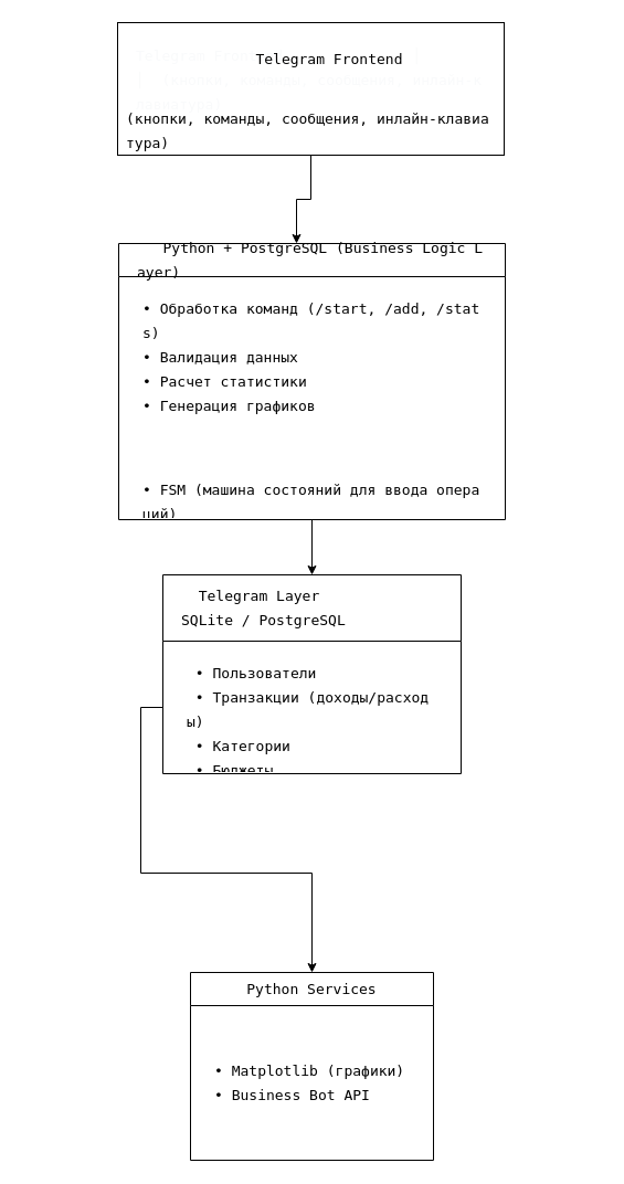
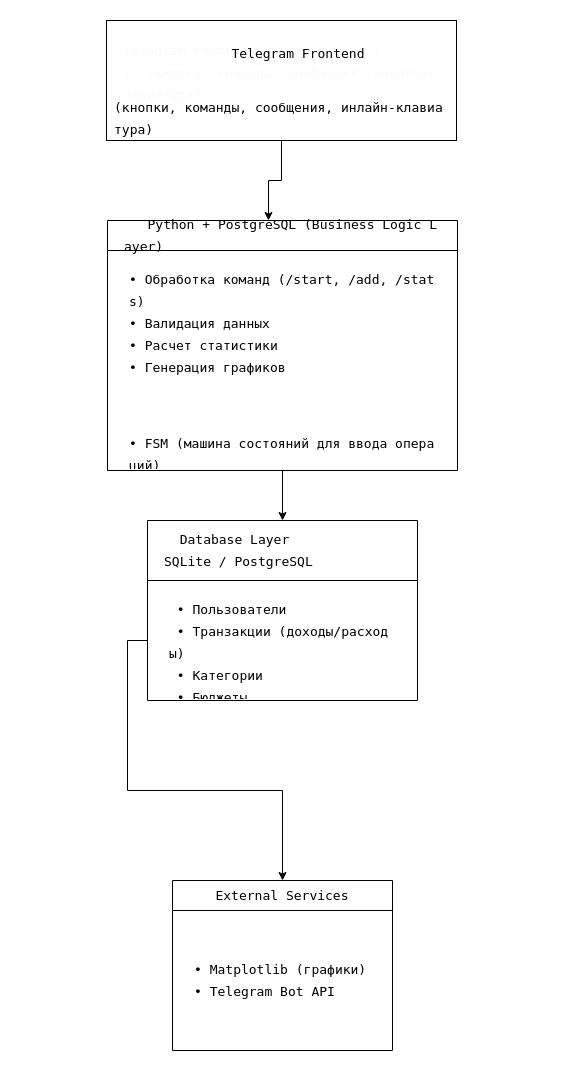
  <mxCell id="0" />
  <mxCell id="1" parent="0" />
  <mxCell id="2" value="&#10;&lt;pre style=&quot;font: 400 13px / 22px Menlo, Monaco, &amp;quot;Cascadia Mono&amp;quot;, Consolas, &amp;quot;Ubuntu Mono&amp;quot;, &amp;quot;DejaVu Sans Mono&amp;quot;, &amp;quot;Liberation Mono&amp;quot;, &amp;quot;JetBrains Mono&amp;quot;, &amp;quot;Fira Code&amp;quot;, Cousine, &amp;quot;Roboto Mono&amp;quot;, &amp;quot;Courier New&amp;quot;, Courier, sans-serif, system-ui; margin: 0px !important; overflow: auto; white-space: pre-wrap; word-break: break-all; padding: 16px; color: rgb(249, 250, 251); letter-spacing: normal; orphans: 2; text-align: start; text-indent: 0px; text-transform: none; widows: 2; word-spacing: 0px; -webkit-text-stroke-width: 0px; text-decoration-thickness: initial; text-decoration-style: initial; text-decoration-color: initial;&quot;&gt;Telegram Frontend               │&#10;│  (кнопки, команды, сообщения, инлайн-клавиатура)&lt;/pre&gt;&#10;&#10;" style="rounded=0;whiteSpace=wrap;html=1;" vertex="1" parent="1"><mxGeometry x="30" y="20" width="350" height="120" as="geometry" /></mxCell>
  <mxCell id="3" value="&lt;pre style=&quot;font: 400 13px / 22px Menlo, Monaco, &amp;quot;Cascadia Mono&amp;quot;, Consolas, &amp;quot;Ubuntu Mono&amp;quot;, &amp;quot;DejaVu Sans Mono&amp;quot;, &amp;quot;Liberation Mono&amp;quot;, &amp;quot;JetBrains Mono&amp;quot;, &amp;quot;Fira Code&amp;quot;, Cousine, &amp;quot;Roboto Mono&amp;quot;, &amp;quot;Courier New&amp;quot;, Courier, sans-serif, system-ui; overflow: auto; white-space: pre-wrap; word-break: break-all; padding: 16px; letter-spacing: normal; orphans: 2; text-align: start; text-indent: 0px; text-transform: none; widows: 2; word-spacing: 0px; -webkit-text-stroke-width: 0px; text-decoration-thickness: initial; text-decoration-style: initial; text-decoration-color: initial; margin: 0px !important;&quot;&gt;               Telegram Frontend&lt;/pre&gt;&lt;pre style=&quot;font: 400 13px / 22px Menlo, Monaco, &amp;quot;Cascadia Mono&amp;quot;, Consolas, &amp;quot;Ubuntu Mono&amp;quot;, &amp;quot;DejaVu Sans Mono&amp;quot;, &amp;quot;Liberation Mono&amp;quot;, &amp;quot;JetBrains Mono&amp;quot;, &amp;quot;Fira Code&amp;quot;, Cousine, &amp;quot;Roboto Mono&amp;quot;, &amp;quot;Courier New&amp;quot;, Courier, sans-serif, system-ui; overflow: auto; white-space: pre-wrap; word-break: break-all; padding: 16px; letter-spacing: normal; orphans: 2; text-align: start; text-indent: 0px; text-transform: none; widows: 2; word-spacing: 0px; -webkit-text-stroke-width: 0px; text-decoration-thickness: initial; text-decoration-style: initial; text-decoration-color: initial; margin: 0px !important;&quot;&gt;(кнопки, команды, сообщения, инлайн-клавиатура)&lt;/pre&gt;" style="text;whiteSpace=wrap;html=1;fontColor=#000000;" vertex="1" parent="1"><mxGeometry x="20" y="20" width="370" height="120" as="geometry" /></mxCell>
  <mxCell id="4" style="edgeStyle=orthogonalEdgeStyle;rounded=0;orthogonalLoop=1;jettySize=auto;html=1;entryX=0.5;entryY=0;entryDx=0;entryDy=0;" edge="1" parent="1" source="5" target="7"><mxGeometry relative="1" as="geometry" /></mxCell>
  <mxCell id="5" value="&lt;pre style=&quot;font-variant-numeric: normal; font-variant-east-asian: normal; font-variant-alternates: normal; font-size-adjust: none; font-kerning: auto; font-optical-sizing: auto; font-feature-settings: normal; font-variation-settings: normal; font-variant-position: normal; font-variant-emoji: normal; font-stretch: normal; font-size: 13px; line-height: 22px; font-family: Menlo, Monaco, &amp;quot;Cascadia Mono&amp;quot;, Consolas, &amp;quot;Ubuntu Mono&amp;quot;, &amp;quot;DejaVu Sans Mono&amp;quot;, &amp;quot;Liberation Mono&amp;quot;, &amp;quot;JetBrains Mono&amp;quot;, &amp;quot;Fira Code&amp;quot;, Cousine, &amp;quot;Roboto Mono&amp;quot;, &amp;quot;Courier New&amp;quot;, Courier, sans-serif, system-ui; overflow: auto; text-wrap-mode: wrap; word-break: break-all; padding: 16px; text-align: start; margin: 0px !important;&quot;&gt;&lt;font style=&quot;color: rgb(0, 0, 0);&quot;&gt;   Python + PostgreSQL &lt;/font&gt;(Business Logic Layer)&lt;/pre&gt;" style="swimlane;fontStyle=0;childLayout=stackLayout;horizontal=1;startSize=30;horizontalStack=0;resizeParent=1;resizeParentMax=0;resizeLast=0;collapsible=1;marginBottom=0;whiteSpace=wrap;html=1;" vertex="1" parent="1"><mxGeometry x="31" y="220" width="350" height="250" as="geometry"><mxRectangle x="210" y="220" width="370" height="70" as="alternateBounds" /></mxGeometry></mxCell>
  <mxCell id="6" value="&lt;pre style=&quot;font-variant-numeric: normal; font-variant-east-asian: normal; font-variant-alternates: normal; font-size-adjust: none; font-kerning: auto; font-optical-sizing: auto; font-feature-settings: normal; font-variation-settings: normal; font-variant-position: normal; font-variant-emoji: normal; font-stretch: normal; font-size: 13px; line-height: 22px; font-family: Menlo, Monaco, &amp;quot;Cascadia Mono&amp;quot;, Consolas, &amp;quot;Ubuntu Mono&amp;quot;, &amp;quot;DejaVu Sans Mono&amp;quot;, &amp;quot;Liberation Mono&amp;quot;, &amp;quot;JetBrains Mono&amp;quot;, &amp;quot;Fira Code&amp;quot;, Cousine, &amp;quot;Roboto Mono&amp;quot;, &amp;quot;Courier New&amp;quot;, Courier, sans-serif, system-ui; overflow: auto; text-wrap-mode: wrap; word-break: break-all; padding: 16px; margin: 0px !important;&quot;&gt;&lt;font style=&quot;color: rgb(0, 0, 0);&quot;&gt;• Обработка команд (/start, /add, /stats)                        &lt;/font&gt;             • Валидация данных                                        • Расчет статистики                                        &lt;span style=&quot;white-space-collapse: collapse; background-color: transparent; color: light-dark(rgb(0, 0, 0), rgb(237, 237, 237));&quot;&gt;  • Генерация графиков&amp;nbsp; &amp;nbsp; &amp;nbsp; &amp;nbsp; &amp;nbsp; &amp;nbsp; &amp;nbsp; &amp;nbsp; &amp;nbsp; &amp;nbsp; &amp;nbsp; &amp;nbsp; &amp;nbsp; &amp;nbsp; &amp;nbsp; &amp;nbsp; &amp;nbsp; &amp;nbsp;&amp;nbsp;&lt;/span&gt;&lt;/pre&gt;&lt;pre style=&quot;font-variant-numeric: normal; font-variant-east-asian: normal; font-variant-alternates: normal; font-size-adjust: none; font-kerning: auto; font-optical-sizing: auto; font-feature-settings: normal; font-variation-settings: normal; font-variant-position: normal; font-variant-emoji: normal; font-stretch: normal; font-size: 13px; line-height: 22px; font-family: Menlo, Monaco, &amp;quot;Cascadia Mono&amp;quot;, Consolas, &amp;quot;Ubuntu Mono&amp;quot;, &amp;quot;DejaVu Sans Mono&amp;quot;, &amp;quot;Liberation Mono&amp;quot;, &amp;quot;JetBrains Mono&amp;quot;, &amp;quot;Fira Code&amp;quot;, Cousine, &amp;quot;Roboto Mono&amp;quot;, &amp;quot;Courier New&amp;quot;, Courier, sans-serif, system-ui; overflow: auto; text-wrap-mode: wrap; word-break: break-all; padding: 16px; margin: 0px !important;&quot;&gt;• FSM (машина состояний для ввода операций) &lt;/pre&gt;" style="text;strokeColor=none;fillColor=none;align=left;verticalAlign=middle;spacingLeft=4;spacingRight=4;overflow=hidden;points=[[0,0.5],[1,0.5]];portConstraint=eastwest;rotatable=0;whiteSpace=wrap;html=1;" vertex="1" parent="5"><mxGeometry y="30" width="350" height="220" as="geometry" /></mxCell>
- <mxCell id="7" value="&lt;pre style=&quot;font-variant-numeric: normal; font-variant-east-asian: normal; font-variant-alternates: normal; font-size-adjust: none; font-kerning: auto; font-optical-sizing: auto; font-feature-settings: normal; font-variation-settings: normal; font-variant-position: normal; font-variant-emoji: normal; font-stretch: normal; font-size: 13px; line-height: 22px; font-family: Menlo, Monaco, &amp;quot;Cascadia Mono&amp;quot;, Consolas, &amp;quot;Ubuntu Mono&amp;quot;, &amp;quot;DejaVu Sans Mono&amp;quot;, &amp;quot;Liberation Mono&amp;quot;, &amp;quot;JetBrains Mono&amp;quot;, &amp;quot;Fira Code&amp;quot;, Cousine, &amp;quot;Roboto Mono&amp;quot;, &amp;quot;Courier New&amp;quot;, Courier, sans-serif, system-ui; overflow: auto; text-wrap-mode: wrap; word-break: break-all; padding: 16px; text-align: start; margin: 0px !important;&quot;&gt;&lt;font&gt;&lt;span style=&quot;color: rgb(249, 250, 251);&quot;&gt;  &lt;/span&gt;&lt;span style=&quot;color: rgb(249, 250, 251);&quot;&gt;&lt;font style=&quot;color: rgb(0, 0, 0);&quot;&gt;Telegram Layer&lt;/font&gt;&lt;/span&gt;&lt;span style=&quot;color: rgb(249, 250, 251);&quot;&gt;               &lt;/span&gt;&lt;font style=&quot;color: rgb(0, 0, 0);&quot;&gt;                 SQLite / PostgreSQL &lt;/font&gt;&lt;/font&gt;&lt;/pre&gt;" style="swimlane;fontStyle=0;childLayout=stackLayout;horizontal=1;startSize=60;horizontalStack=0;resizeParent=1;resizeParentMax=0;resizeLast=0;collapsible=1;marginBottom=0;whiteSpace=wrap;html=1;" vertex="1" parent="1"><mxGeometry x="71" y="520" width="270" height="180" as="geometry" /></mxCell>
+ <mxCell id="7" value="&lt;pre style=&quot;font-variant-numeric: normal; font-variant-east-asian: normal; font-variant-alternates: normal; font-size-adjust: none; font-kerning: auto; font-optical-sizing: auto; font-feature-settings: normal; font-variation-settings: normal; font-variant-position: normal; font-variant-emoji: normal; font-stretch: normal; font-size: 13px; line-height: 22px; font-family: Menlo, Monaco, &amp;quot;Cascadia Mono&amp;quot;, Consolas, &amp;quot;Ubuntu Mono&amp;quot;, &amp;quot;DejaVu Sans Mono&amp;quot;, &amp;quot;Liberation Mono&amp;quot;, &amp;quot;JetBrains Mono&amp;quot;, &amp;quot;Fira Code&amp;quot;, Cousine, &amp;quot;Roboto Mono&amp;quot;, &amp;quot;Courier New&amp;quot;, Courier, sans-serif, system-ui; overflow: auto; text-wrap-mode: wrap; word-break: break-all; padding: 16px; text-align: start; margin: 0px !important;&quot;&gt;&lt;font&gt;&lt;span style=&quot;color: rgb(249, 250, 251);&quot;&gt;  &lt;/span&gt;&lt;span style=&quot;color: rgb(249, 250, 251);&quot;&gt;&lt;font style=&quot;color: rgb(0, 0, 0);&quot;&gt;Database Layer&lt;/font&gt;&lt;/span&gt;&lt;span style=&quot;color: rgb(249, 250, 251);&quot;&gt;               &lt;/span&gt;&lt;font style=&quot;color: rgb(0, 0, 0);&quot;&gt;                 SQLite / PostgreSQL &lt;/font&gt;&lt;/font&gt;&lt;/pre&gt;" style="swimlane;fontStyle=0;childLayout=stackLayout;horizontal=1;startSize=60;horizontalStack=0;resizeParent=1;resizeParentMax=0;resizeLast=0;collapsible=1;marginBottom=0;whiteSpace=wrap;html=1;" vertex="1" parent="1"><mxGeometry x="71" y="520" width="270" height="180" as="geometry" /></mxCell>
  <mxCell id="8" value="&lt;pre style=&quot;font-variant-numeric: normal; font-variant-east-asian: normal; font-variant-alternates: normal; font-size-adjust: none; font-kerning: auto; font-optical-sizing: auto; font-feature-settings: normal; font-variation-settings: normal; font-variant-position: normal; font-variant-emoji: normal; font-stretch: normal; font-size: 13px; line-height: 22px; font-family: Menlo, Monaco, &amp;quot;Cascadia Mono&amp;quot;, Consolas, &amp;quot;Ubuntu Mono&amp;quot;, &amp;quot;DejaVu Sans Mono&amp;quot;, &amp;quot;Liberation Mono&amp;quot;, &amp;quot;JetBrains Mono&amp;quot;, &amp;quot;Fira Code&amp;quot;, Cousine, &amp;quot;Roboto Mono&amp;quot;, &amp;quot;Courier New&amp;quot;, Courier, sans-serif, system-ui; overflow: auto; text-wrap-mode: wrap; word-break: break-all; padding: 16px; margin: 0px !important;&quot;&gt;&lt;font style=&quot;color: rgb(0, 0, 0);&quot;&gt; • Пользователи                                 &lt;br&gt; • Транзакции (доходы/расходы)                  &lt;br&gt; • Категории                                    &lt;br&gt; • Бюджеты &lt;/font&gt;&lt;/pre&gt;" style="text;strokeColor=none;fillColor=none;align=left;verticalAlign=middle;spacingLeft=4;spacingRight=4;overflow=hidden;points=[[0,0.5],[1,0.5]];portConstraint=eastwest;rotatable=0;whiteSpace=wrap;html=1;" vertex="1" parent="7"><mxGeometry y="60" width="270" height="120" as="geometry" /></mxCell>
- <mxCell id="9" value="&lt;pre style=&quot;font-variant-numeric: normal; font-variant-east-asian: normal; font-variant-alternates: normal; font-size-adjust: none; font-kerning: auto; font-optical-sizing: auto; font-feature-settings: normal; font-variation-settings: normal; font-variant-position: normal; font-variant-emoji: normal; font-stretch: normal; font-size: 13px; line-height: 22px; font-family: Menlo, Monaco, &amp;quot;Cascadia Mono&amp;quot;, Consolas, &amp;quot;Ubuntu Mono&amp;quot;, &amp;quot;DejaVu Sans Mono&amp;quot;, &amp;quot;Liberation Mono&amp;quot;, &amp;quot;JetBrains Mono&amp;quot;, &amp;quot;Fira Code&amp;quot;, Cousine, &amp;quot;Roboto Mono&amp;quot;, &amp;quot;Courier New&amp;quot;, Courier, sans-serif, system-ui; overflow: auto; text-wrap-mode: wrap; word-break: break-all; padding: 16px; text-align: start; margin: 0px !important;&quot;&gt;&lt;font style=&quot;color: rgb(0, 0, 0);&quot;&gt;Python Services&lt;/font&gt;&lt;/pre&gt;" style="swimlane;fontStyle=0;childLayout=stackLayout;horizontal=1;startSize=30;horizontalStack=0;resizeParent=1;resizeParentMax=0;resizeLast=0;collapsible=1;marginBottom=0;whiteSpace=wrap;html=1;" vertex="1" parent="1"><mxGeometry x="96" y="880" width="220" height="170" as="geometry" /></mxCell>
- <mxCell id="10" value="&lt;pre style=&quot;font-variant-numeric: normal; font-variant-east-asian: normal; font-variant-alternates: normal; font-size-adjust: none; font-kerning: auto; font-optical-sizing: auto; font-feature-settings: normal; font-variation-settings: normal; font-variant-position: normal; font-variant-emoji: normal; font-stretch: normal; font-size: 13px; line-height: 22px; font-family: Menlo, Monaco, &amp;quot;Cascadia Mono&amp;quot;, Consolas, &amp;quot;Ubuntu Mono&amp;quot;, &amp;quot;DejaVu Sans Mono&amp;quot;, &amp;quot;Liberation Mono&amp;quot;, &amp;quot;JetBrains Mono&amp;quot;, &amp;quot;Fira Code&amp;quot;, Cousine, &amp;quot;Roboto Mono&amp;quot;, &amp;quot;Courier New&amp;quot;, Courier, sans-serif, system-ui; overflow: auto; text-wrap-mode: wrap; word-break: break-all; padding: 16px; margin: 0px !important;&quot;&gt;&lt;font style=&quot;color: rgb(0, 0, 0);&quot;&gt;• Matplotlib (графики)                         &lt;br&gt;• Business Bot API &lt;/font&gt;&lt;/pre&gt;" style="text;strokeColor=none;fillColor=none;align=left;verticalAlign=middle;spacingLeft=4;spacingRight=4;overflow=hidden;points=[[0,0.5],[1,0.5]];portConstraint=eastwest;rotatable=0;whiteSpace=wrap;html=1;" vertex="1" parent="9"><mxGeometry y="30" width="220" height="140" as="geometry" /></mxCell>
+ <mxCell id="9" value="&lt;pre style=&quot;font-variant-numeric: normal; font-variant-east-asian: normal; font-variant-alternates: normal; font-size-adjust: none; font-kerning: auto; font-optical-sizing: auto; font-feature-settings: normal; font-variation-settings: normal; font-variant-position: normal; font-variant-emoji: normal; font-stretch: normal; font-size: 13px; line-height: 22px; font-family: Menlo, Monaco, &amp;quot;Cascadia Mono&amp;quot;, Consolas, &amp;quot;Ubuntu Mono&amp;quot;, &amp;quot;DejaVu Sans Mono&amp;quot;, &amp;quot;Liberation Mono&amp;quot;, &amp;quot;JetBrains Mono&amp;quot;, &amp;quot;Fira Code&amp;quot;, Cousine, &amp;quot;Roboto Mono&amp;quot;, &amp;quot;Courier New&amp;quot;, Courier, sans-serif, system-ui; overflow: auto; text-wrap-mode: wrap; word-break: break-all; padding: 16px; text-align: start; margin: 0px !important;&quot;&gt;&lt;font style=&quot;color: rgb(0, 0, 0);&quot;&gt;External Services&lt;/font&gt;&lt;/pre&gt;" style="swimlane;fontStyle=0;childLayout=stackLayout;horizontal=1;startSize=30;horizontalStack=0;resizeParent=1;resizeParentMax=0;resizeLast=0;collapsible=1;marginBottom=0;whiteSpace=wrap;html=1;" vertex="1" parent="1"><mxGeometry x="96" y="880" width="220" height="170" as="geometry" /></mxCell>
+ <mxCell id="10" value="&lt;pre style=&quot;font-variant-numeric: normal; font-variant-east-asian: normal; font-variant-alternates: normal; font-size-adjust: none; font-kerning: auto; font-optical-sizing: auto; font-feature-settings: normal; font-variation-settings: normal; font-variant-position: normal; font-variant-emoji: normal; font-stretch: normal; font-size: 13px; line-height: 22px; font-family: Menlo, Monaco, &amp;quot;Cascadia Mono&amp;quot;, Consolas, &amp;quot;Ubuntu Mono&amp;quot;, &amp;quot;DejaVu Sans Mono&amp;quot;, &amp;quot;Liberation Mono&amp;quot;, &amp;quot;JetBrains Mono&amp;quot;, &amp;quot;Fira Code&amp;quot;, Cousine, &amp;quot;Roboto Mono&amp;quot;, &amp;quot;Courier New&amp;quot;, Courier, sans-serif, system-ui; overflow: auto; text-wrap-mode: wrap; word-break: break-all; padding: 16px; margin: 0px !important;&quot;&gt;&lt;font style=&quot;color: rgb(0, 0, 0);&quot;&gt;• Matplotlib (графики)                         &lt;br&gt;• Telegram Bot API &lt;/font&gt;&lt;/pre&gt;" style="text;strokeColor=none;fillColor=none;align=left;verticalAlign=middle;spacingLeft=4;spacingRight=4;overflow=hidden;points=[[0,0.5],[1,0.5]];portConstraint=eastwest;rotatable=0;whiteSpace=wrap;html=1;" vertex="1" parent="9"><mxGeometry y="30" width="220" height="140" as="geometry" /></mxCell>
  <mxCell id="11" style="edgeStyle=orthogonalEdgeStyle;rounded=0;orthogonalLoop=1;jettySize=auto;html=1;exitX=0.5;exitY=1;exitDx=0;exitDy=0;entryX=0.46;entryY=0;entryDx=0;entryDy=0;entryPerimeter=0;" edge="1" parent="1" source="3" target="5"><mxGeometry relative="1" as="geometry" /></mxCell>
  <mxCell id="12" style="edgeStyle=orthogonalEdgeStyle;rounded=0;orthogonalLoop=1;jettySize=auto;html=1;entryX=0.5;entryY=0;entryDx=0;entryDy=0;" edge="1" parent="1" source="8" target="9"><mxGeometry relative="1" as="geometry" /></mxCell>
